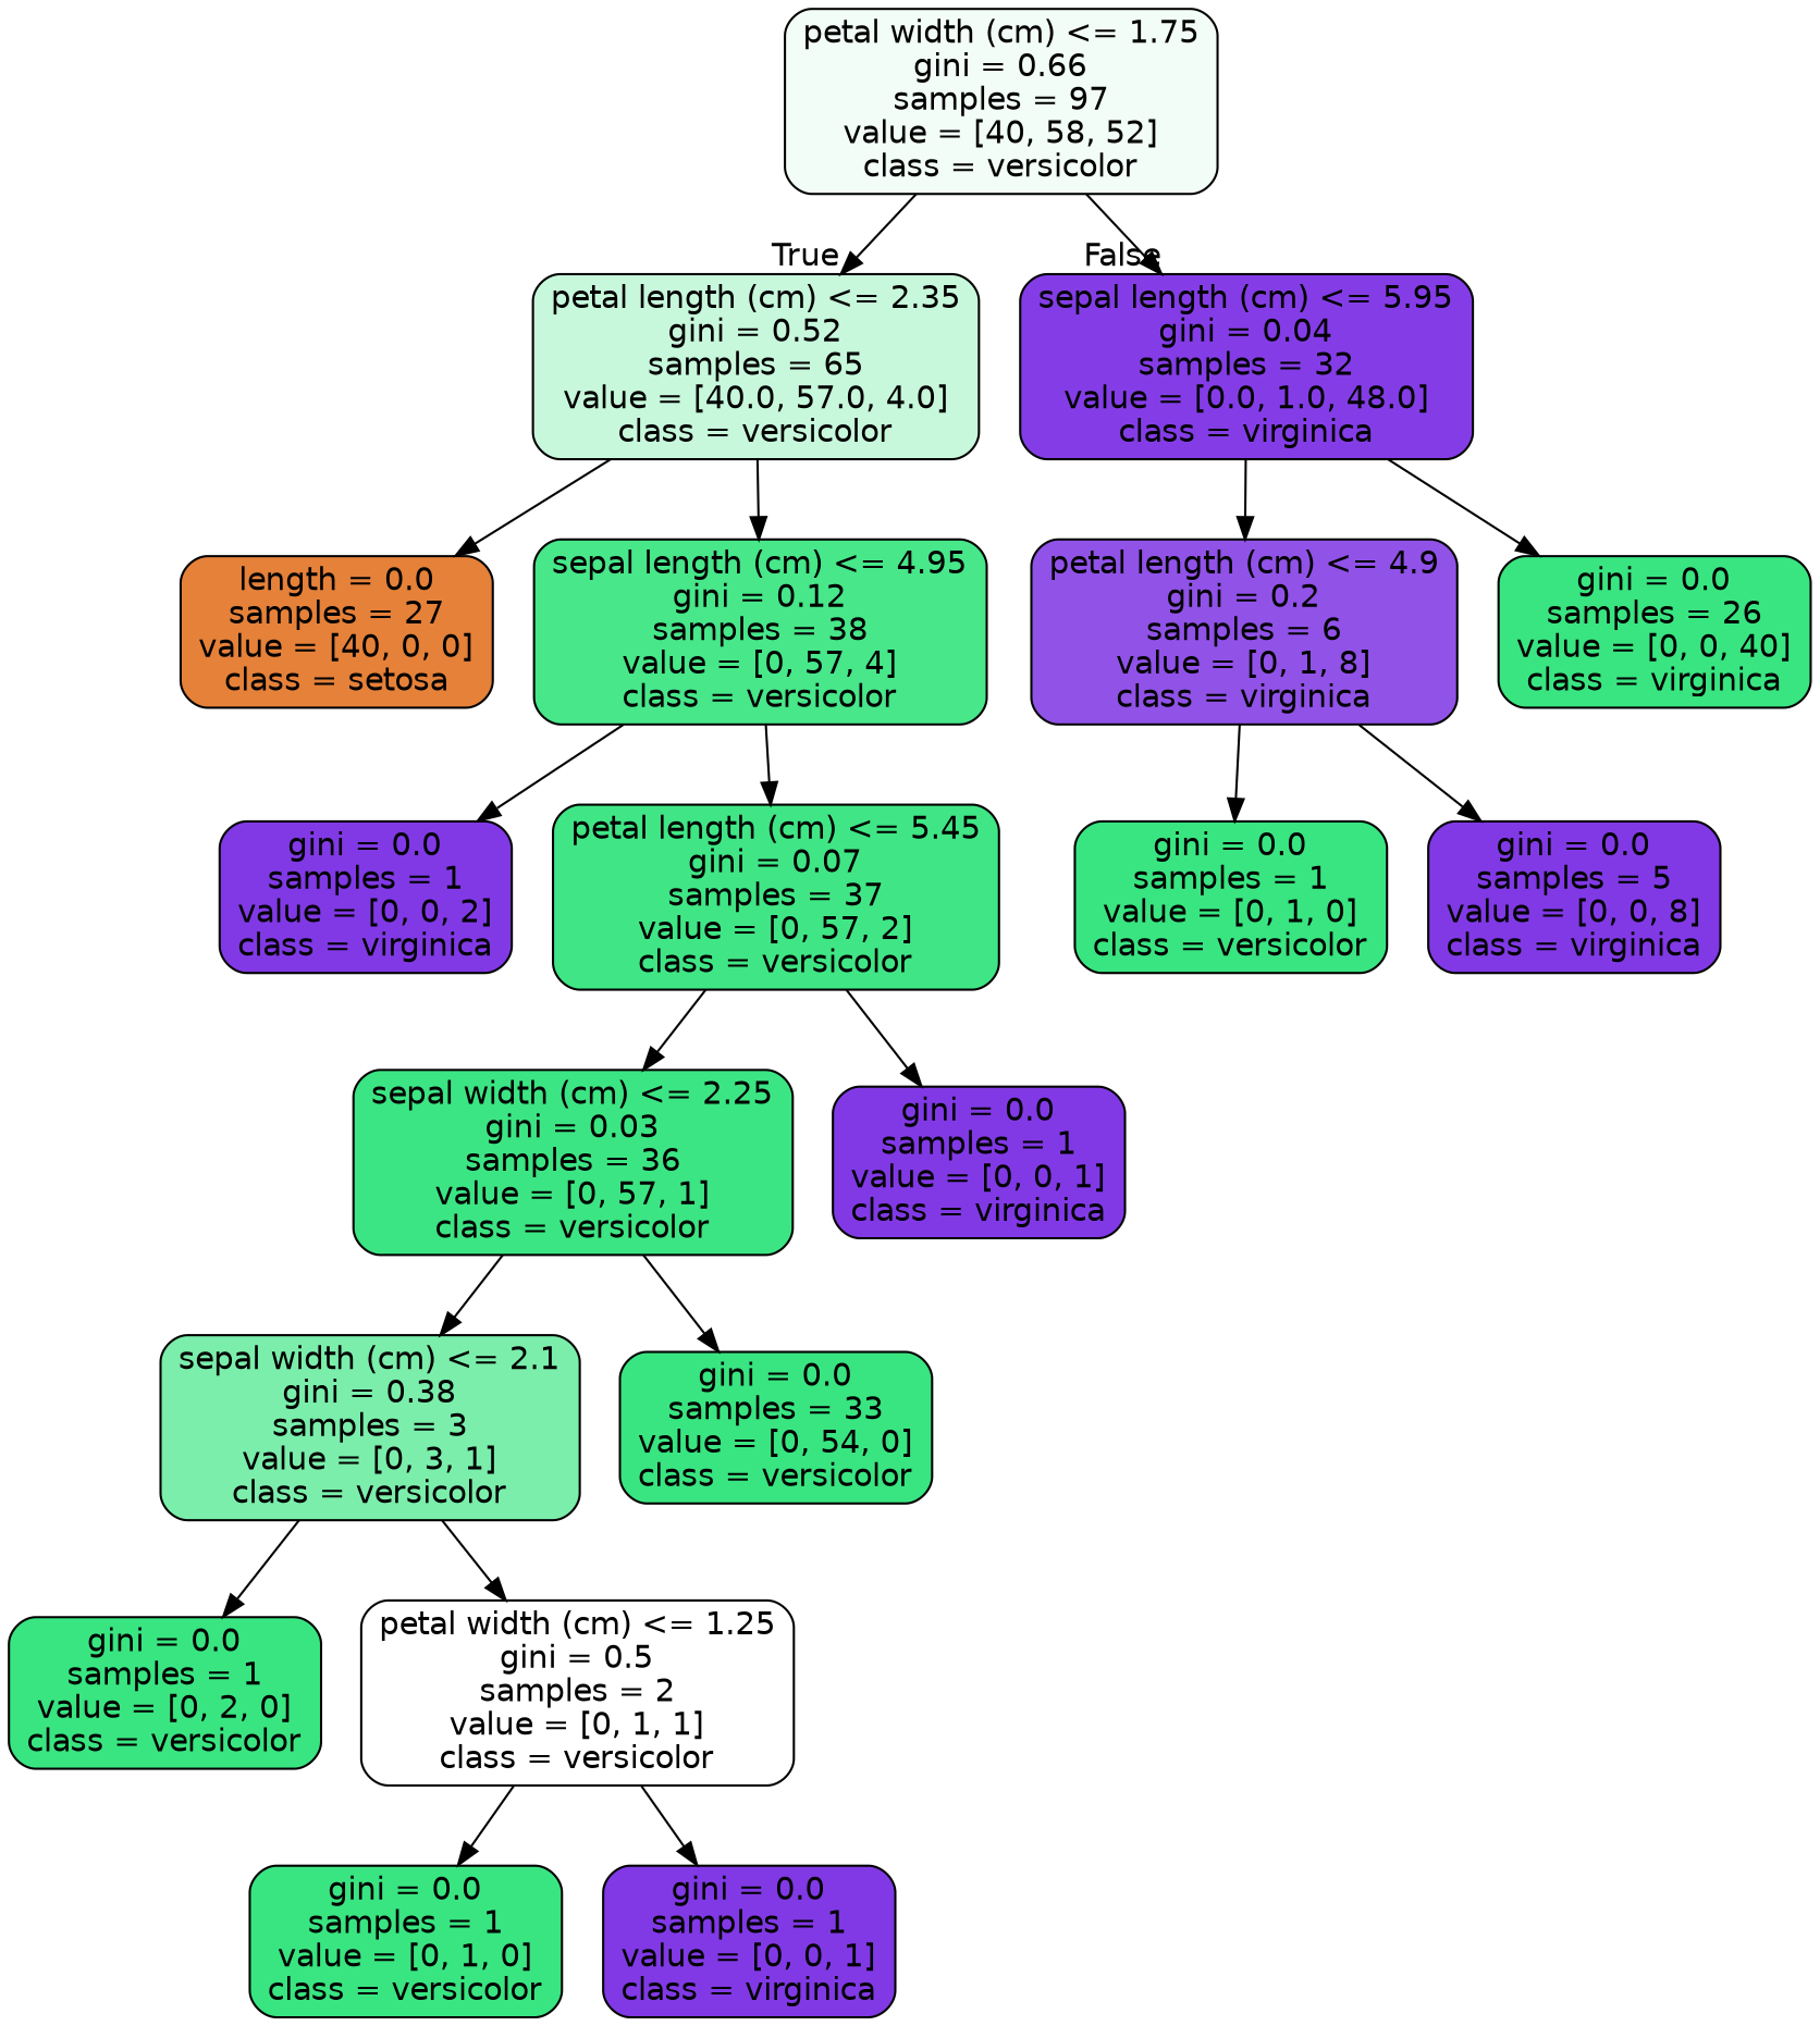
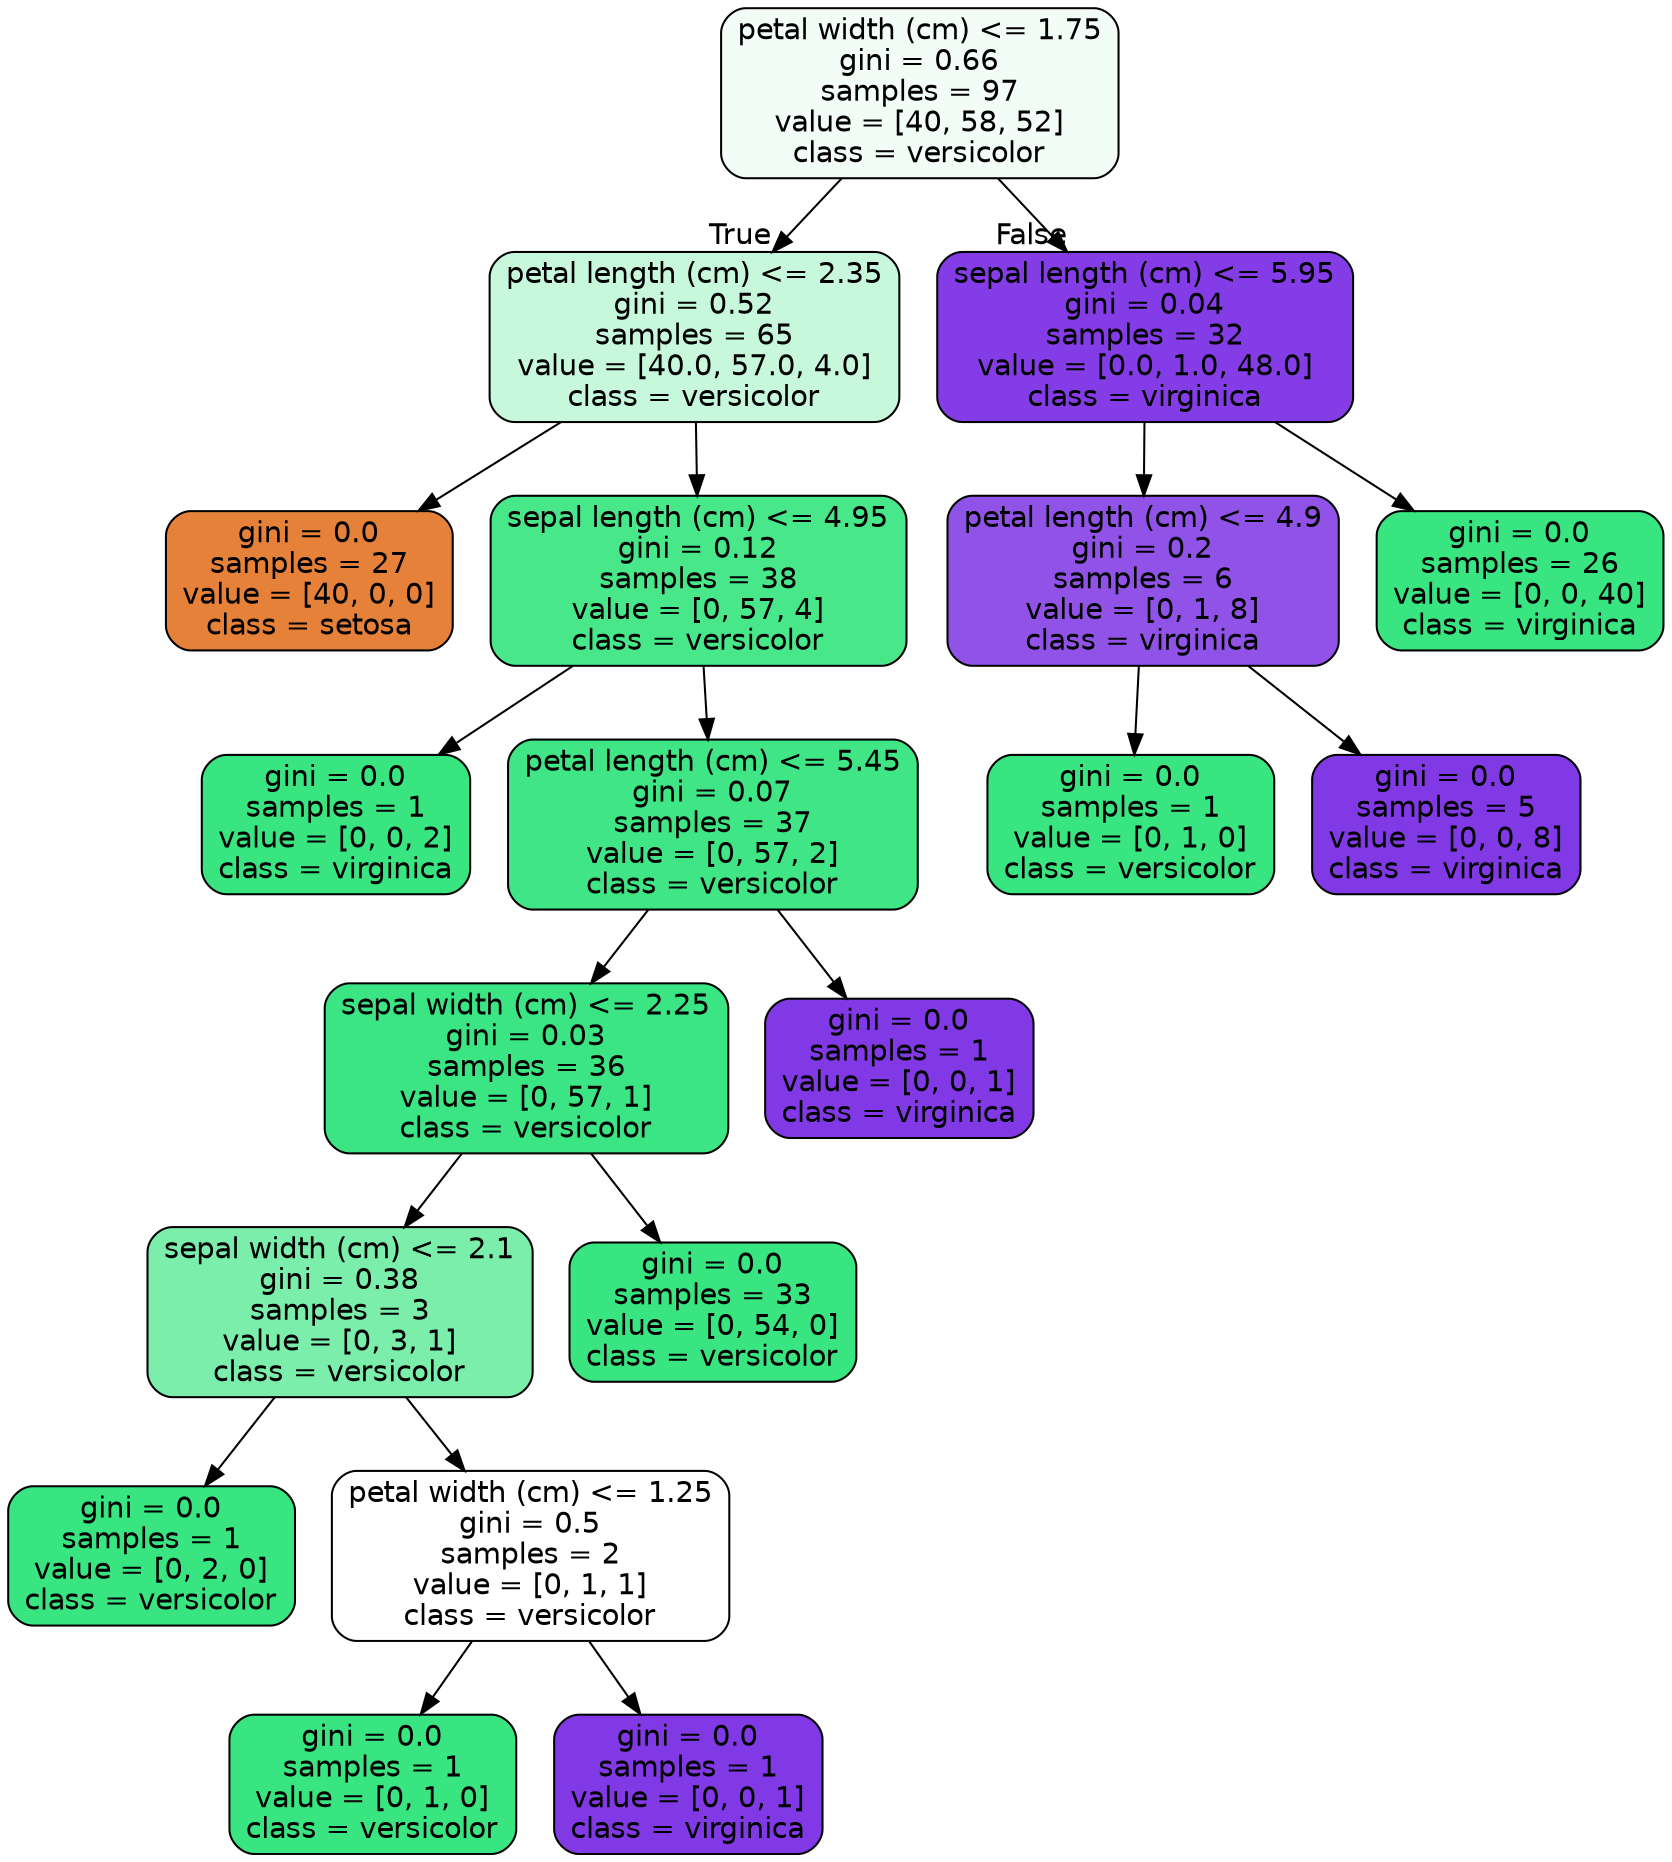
  digraph {
    node [color=black fillcolor="#39e581" fontname=helvetica shape=box style="filled, rounded"]
    edge [fontname=helvetica]
    n1 [fillcolor="#f3fdf7" label="petal width (cm) <= 1.75\ngini = 0.66\nsamples = 97\nvalue = [40, 58, 52]\nclass = versicolor"]
    n2 [fillcolor="#c8f8dc" label="petal length (cm) <= 2.35\ngini = 0.52\nsamples = 65\nvalue = [40.0, 57.0, 4.0]\nclass = versicolor"]
    n3 [fillcolor="#843de6" label="sepal length (cm) <= 5.95\ngini = 0.04\nsamples = 32\nvalue = [0.0, 1.0, 48.0]\nclass = virginica"]
-   n4 [fillcolor="#e58139" label="length = 0.0\nsamples = 27\nvalue = [40, 0, 0]\nclass = setosa"]
+   n4 [fillcolor="#e58139" label="gini = 0.0\nsamples = 27\nvalue = [40, 0, 0]\nclass = setosa"]
    n5 [fillcolor="#47e78a" label="sepal length (cm) <= 4.95\ngini = 0.12\nsamples = 38\nvalue = [0, 57, 4]\nclass = versicolor"]
    n6 [fillcolor="#9152e8" label="petal length (cm) <= 4.9\ngini = 0.2\nsamples = 6\nvalue = [0, 1, 8]\nclass = virginica"]
    n7 [label="gini = 0.0\nsamples = 26\nvalue = [0, 0, 40]\nclass = virginica"]
-   n8 [fillcolor="#8139e5" label="gini = 0.0\nsamples = 1\nvalue = [0, 0, 2]\nclass = virginica"]
+   n8 [label="gini = 0.0\nsamples = 1\nvalue = [0, 0, 2]\nclass = virginica"]
    n9 [fillcolor="#40e685" label="petal length (cm) <= 5.45\ngini = 0.07\nsamples = 37\nvalue = [0, 57, 2]\nclass = versicolor"]
    n10 [fillcolor="#3ce583" label="sepal width (cm) <= 2.25\ngini = 0.03\nsamples = 36\nvalue = [0, 57, 1]\nclass = versicolor"]
    n11 [fillcolor="#8139e5" label="gini = 0.0\nsamples = 1\nvalue = [0, 0, 1]\nclass = virginica"]
    n12 [fillcolor="#7beeab" label="sepal width (cm) <= 2.1\ngini = 0.38\nsamples = 3\nvalue = [0, 3, 1]\nclass = versicolor"]
    n13 [label="gini = 0.0\nsamples = 33\nvalue = [0, 54, 0]\nclass = versicolor"]
    n14 [label="gini = 0.0\nsamples = 1\nvalue = [0, 2, 0]\nclass = versicolor"]
    n15 [fillcolor="#ffffff" label="petal width (cm) <= 1.25\ngini = 0.5\nsamples = 2\nvalue = [0, 1, 1]\nclass = versicolor"]
    n16 [label="gini = 0.0\nsamples = 1\nvalue = [0, 1, 0]\nclass = versicolor"]
    n17 [fillcolor="#8139e5" label="gini = 0.0\nsamples = 1\nvalue = [0, 0, 1]\nclass = virginica"]
    n18 [label="gini = 0.0\nsamples = 1\nvalue = [0, 1, 0]\nclass = versicolor"]
    n19 [fillcolor="#8139e5" label="gini = 0.0\nsamples = 5\nvalue = [0, 0, 8]\nclass = virginica"]
    n1 -> n2 [headlabel=True labelangle=45 labeldistance=2.5]
    n1 -> n3 [headlabel=False labelangle=-45 labeldistance=2.5]
    n2 -> n4
    n2 -> n5
    n3 -> n6
    n3 -> n7
    n5 -> n8
    n5 -> n9
    n6 -> n18
    n6 -> n19
    n9 -> n10
    n9 -> n11
    n10 -> n12
    n10 -> n13
    n12 -> n14
    n12 -> n15
    n15 -> n16
    n15 -> n17
  }
